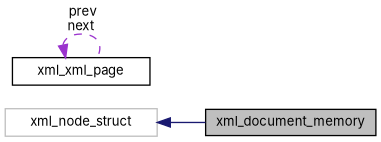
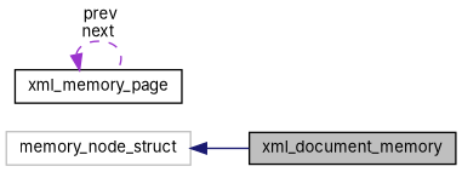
  digraph {
    fontname=Inter
    rankdir=LR
    node [color=black fillcolor=white fontname=Inter fontsize=10 shape=record style=filled]
    edge [dir=back fontname=Inter fontsize=10 labelfontname=Helvetica labelfontsize=10]
    n1 [fillcolor=grey75 fontcolor=black height=0.2 label=xml_document_memory width=0.4]
-   n2 [color=grey75 height=0.2 label=xml_node_struct width=0.4]
-   n3 [height=0.2 label=xml_xml_page width=0.4]
+   n2 [color=grey75 height=0.2 label=memory_node_struct width=0.4]
+   n3 [height=0.2 label=xml_memory_page width=0.4]
    n2 -> n1 [color=midnightblue style=solid]
    n3 -> n3 [color=darkorchid3 label=" prev\nnext" style=dashed]
  }
